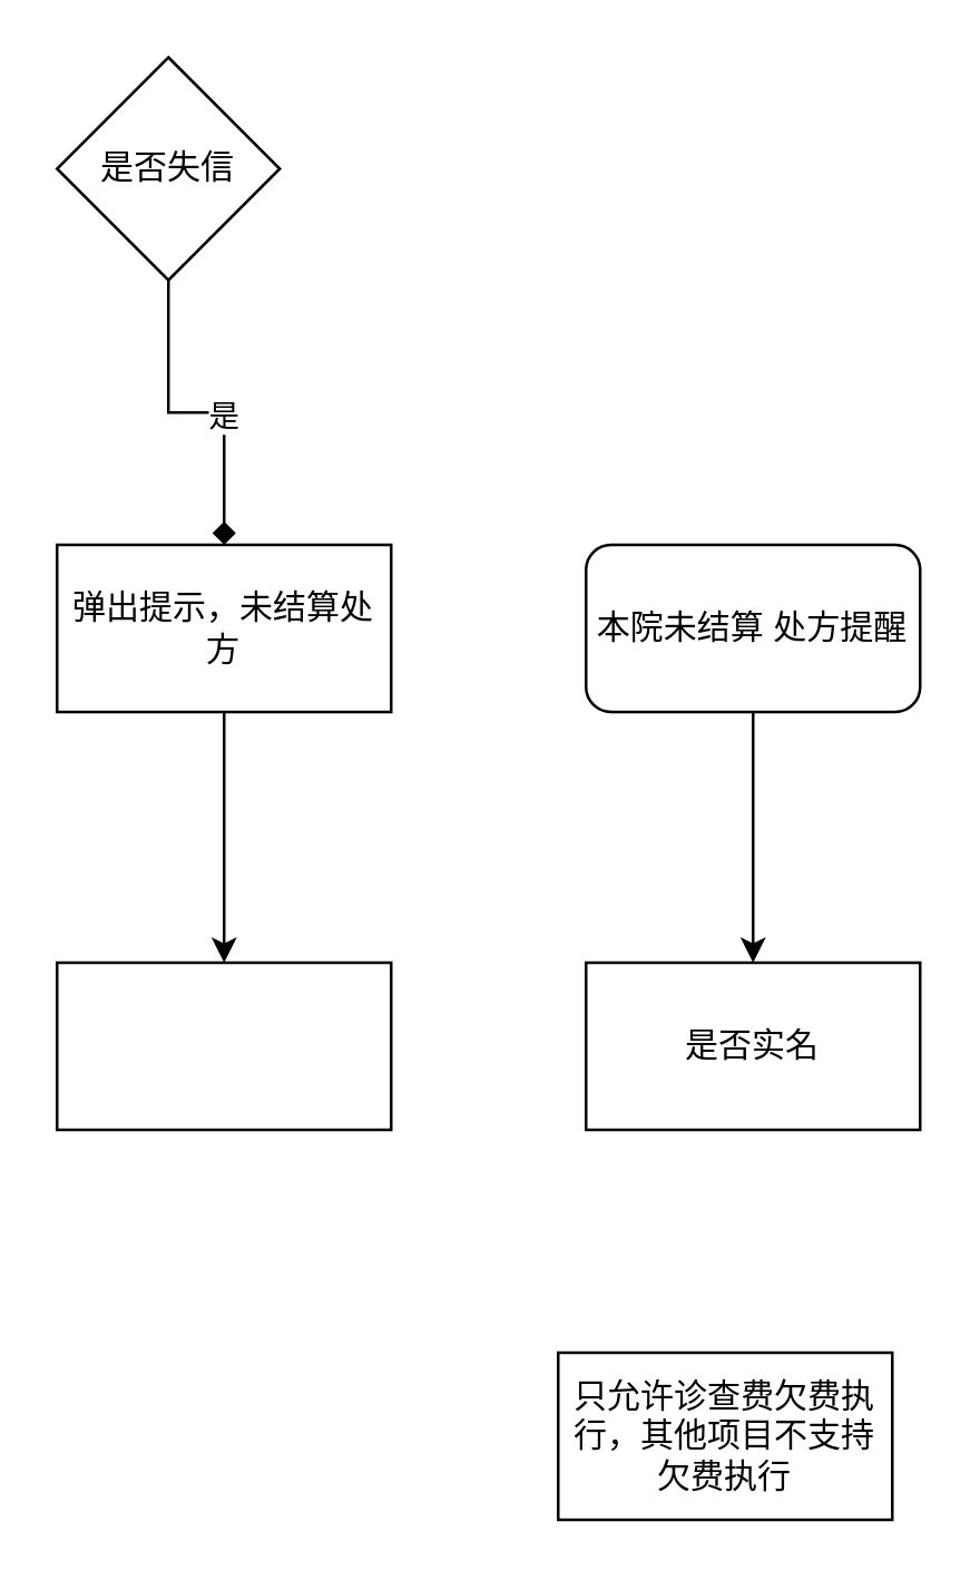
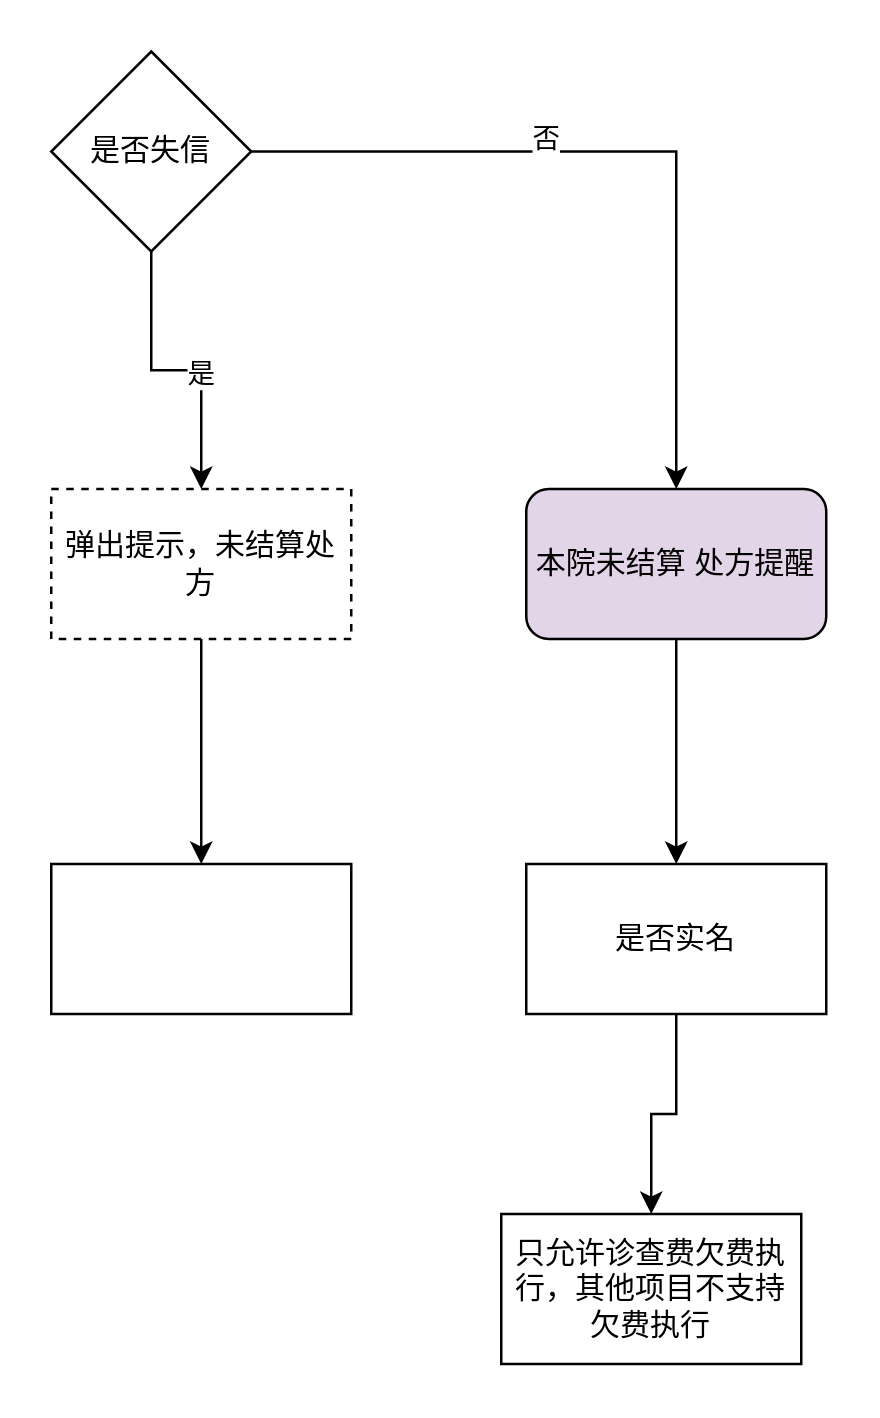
  <mxCell id="0" />
  <mxCell id="1" parent="0" />
- <mxCell id="2" style="edgeStyle=orthogonalEdgeStyle;rounded=0;orthogonalLoop=1;jettySize=auto;html=1;endArrow=diamond;" edge="1" parent="1" source="6" target="7"><mxGeometry relative="1" as="geometry" /></mxCell>
+ <mxCell id="2" style="edgeStyle=orthogonalEdgeStyle;rounded=0;orthogonalLoop=1;jettySize=auto;html=1;" edge="1" parent="1" source="6" target="7"><mxGeometry relative="1" as="geometry" /></mxCell>
  <mxCell id="3" value="是" style="edgeLabel;html=1;align=center;verticalAlign=middle;resizable=0;points=[];" vertex="1" connectable="0" parent="2"><mxGeometry x="0.18" y="-1" relative="1" as="geometry"><mxPoint as="offset" /></mxGeometry></mxCell>
+ <mxCell id="4" value="" style="edgeStyle=orthogonalEdgeStyle;rounded=0;orthogonalLoop=1;jettySize=auto;html=1;" edge="1" parent="1" source="6" target="10"><mxGeometry relative="1" as="geometry" /></mxCell>
+ <mxCell id="5" value="否" style="edgeLabel;html=1;align=center;verticalAlign=middle;resizable=0;points=[];" vertex="1" connectable="0" parent="4"><mxGeometry x="-0.233" y="6" relative="1" as="geometry"><mxPoint as="offset" /></mxGeometry></mxCell>
  <mxCell id="6" value="是否失信" style="rhombus;whiteSpace=wrap;html=1;" vertex="1" parent="1"><mxGeometry x="20" y="20" width="80" height="80" as="geometry" /></mxCell>
- <mxCell id="7" value="弹出提示，未结算处方" style="whiteSpace=wrap;html=1;" vertex="1" parent="1"><mxGeometry x="20" y="195" width="120" height="60" as="geometry" /></mxCell>
+ <mxCell id="7" value="弹出提示，未结算处方" style="whiteSpace=wrap;html=1;dashed=1;" vertex="1" parent="1"><mxGeometry x="20" y="195" width="120" height="60" as="geometry" /></mxCell>
  <mxCell id="8" style="edgeStyle=orthogonalEdgeStyle;rounded=0;orthogonalLoop=1;jettySize=auto;html=1;exitX=0.5;exitY=1;exitDx=0;exitDy=0;" edge="1" parent="1" source="7"><mxGeometry relative="1" as="geometry"><mxPoint x="80" y="345" as="targetPoint" /><Array as="points" /></mxGeometry></mxCell>
  <mxCell id="9" style="edgeStyle=orthogonalEdgeStyle;rounded=0;orthogonalLoop=1;jettySize=auto;html=1;exitX=0.5;exitY=1;exitDx=0;exitDy=0;" edge="1" parent="1" source="10"><mxGeometry relative="1" as="geometry"><mxPoint x="270" y="345" as="targetPoint" /></mxGeometry></mxCell>
- <mxCell id="10" value="本院未结算 处方提醒" style="rounded=1;whiteSpace=wrap;html=1;" vertex="1" parent="1"><mxGeometry x="210" y="195" width="120" height="60" as="geometry" /></mxCell>
+ <mxCell id="10" value="本院未结算 处方提醒" style="rounded=1;whiteSpace=wrap;html=1;fillColor=#e1d5e7;" vertex="1" parent="1"><mxGeometry x="210" y="195" width="120" height="60" as="geometry" /></mxCell>
  <mxCell id="11" value="" style="rounded=0;whiteSpace=wrap;html=1;" vertex="1" parent="1"><mxGeometry x="20" y="345" width="120" height="60" as="geometry" /></mxCell>
+ <mxCell id="12" value="" style="edgeStyle=orthogonalEdgeStyle;rounded=0;orthogonalLoop=1;jettySize=auto;html=1;" edge="1" parent="1" source="13" target="14"><mxGeometry relative="1" as="geometry" /></mxCell>
  <mxCell id="13" value="是否实名" style="rounded=0;whiteSpace=wrap;html=1;" vertex="1" parent="1"><mxGeometry x="210" y="345" width="120" height="60" as="geometry" /></mxCell>
  <mxCell id="14" value="只允许诊查费欠费执行，其他项目不支持欠费执行" style="whiteSpace=wrap;html=1;rounded=0;" vertex="1" parent="1"><mxGeometry x="200" y="485" width="120" height="60" as="geometry" /></mxCell>
